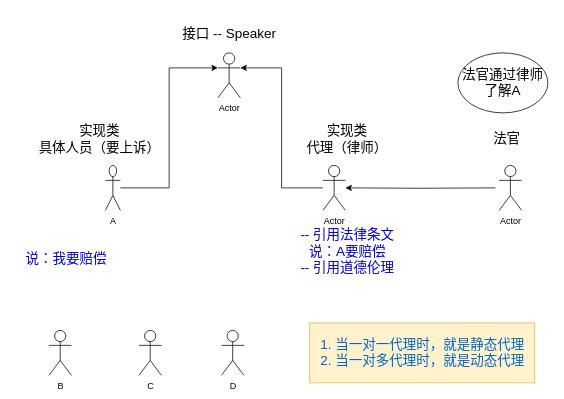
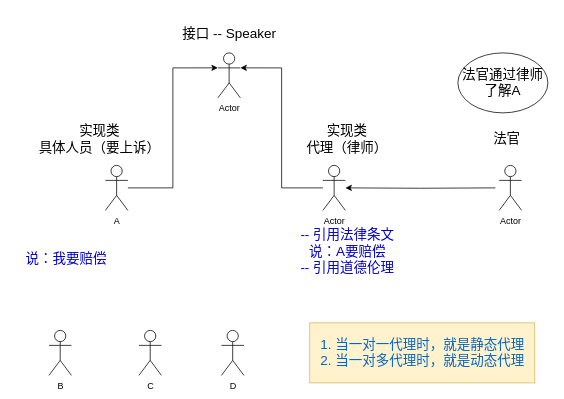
  <mxCell id="0" />
  <mxCell id="1" parent="0" />
  <mxCell id="2" style="edgeStyle=orthogonalEdgeStyle;rounded=0;orthogonalLoop=1;jettySize=auto;html=1;entryX=0;entryY=0.333;entryDx=0;entryDy=0;entryPerimeter=0;fontSize=18;" parent="1" source="3" target="6" edge="1"><mxGeometry relative="1" as="geometry" /></mxCell>
- <mxCell id="3" value="A" style="shape=umlActor;verticalLabelPosition=bottom;verticalAlign=top;html=1;outlineConnect=0;" parent="1" vertex="1"><mxGeometry x="140" y="220" width="20" height="60" as="geometry" /></mxCell>
+ <mxCell id="3" value="A" style="shape=umlActor;verticalLabelPosition=bottom;verticalAlign=top;html=1;outlineConnect=0;" parent="1" vertex="1"><mxGeometry x="140" y="220" width="30" height="60" as="geometry" /></mxCell>
  <mxCell id="4" style="edgeStyle=orthogonalEdgeStyle;rounded=0;orthogonalLoop=1;jettySize=auto;html=1;entryX=1;entryY=0.333;entryDx=0;entryDy=0;entryPerimeter=0;fontSize=18;" parent="1" source="5" target="6" edge="1"><mxGeometry relative="1" as="geometry" /></mxCell>
  <mxCell id="5" value="Actor" style="shape=umlActor;verticalLabelPosition=bottom;verticalAlign=top;html=1;outlineConnect=0;" parent="1" vertex="1"><mxGeometry x="430" y="220" width="30" height="60" as="geometry" /></mxCell>
  <mxCell id="6" value="Actor" style="shape=umlActor;verticalLabelPosition=bottom;verticalAlign=top;html=1;outlineConnect=0;" parent="1" vertex="1"><mxGeometry x="290" y="70" width="30" height="60" as="geometry" /></mxCell>
  <mxCell id="7" value="接口 -- Speaker" style="text;html=1;strokeColor=none;fillColor=none;align=center;verticalAlign=middle;whiteSpace=wrap;rounded=0;fontSize=18;" parent="1" vertex="1"><mxGeometry x="192.5" y="20" width="225" height="50" as="geometry" /></mxCell>
  <mxCell id="8" value="实现类&lt;br&gt;具体人员（要上诉）" style="text;html=1;strokeColor=none;fillColor=none;align=center;verticalAlign=middle;whiteSpace=wrap;rounded=0;fontSize=18;" parent="1" vertex="1"><mxGeometry x="20" y="160" width="225" height="50" as="geometry" /></mxCell>
  <mxCell id="9" value="实现类 &lt;br&gt;代理（律师）" style="text;html=1;strokeColor=none;fillColor=none;align=center;verticalAlign=middle;whiteSpace=wrap;rounded=0;fontSize=18;" parent="1" vertex="1"><mxGeometry x="350" y="160" width="225" height="50" as="geometry" /></mxCell>
  <mxCell id="10" style="edgeStyle=orthogonalEdgeStyle;rounded=0;orthogonalLoop=1;jettySize=auto;html=1;fontSize=18;" parent="1" target="5" edge="1"><mxGeometry relative="1" as="geometry"><mxPoint x="660" y="250" as="sourcePoint" /></mxGeometry></mxCell>
  <mxCell id="11" value="法官" style="text;html=1;strokeColor=none;fillColor=none;align=center;verticalAlign=middle;whiteSpace=wrap;rounded=0;fontSize=18;" parent="1" vertex="1"><mxGeometry x="637.5" y="160" width="75" height="50" as="geometry" /></mxCell>
  <mxCell id="12" value="说：我要赔偿" style="text;html=1;strokeColor=none;fillColor=none;align=center;verticalAlign=middle;whiteSpace=wrap;rounded=0;fontSize=18;fontColor=#0000CC;" parent="1" vertex="1"><mxGeometry x="27.5" y="335" width="120" height="20" as="geometry" /></mxCell>
  <mxCell id="13" value="-- 引用法律条文&lt;br&gt;说：A要赔偿&lt;br&gt;-- 引用道德伦理" style="text;html=1;align=center;verticalAlign=middle;whiteSpace=wrap;rounded=0;fontSize=18;fontColor=#0000CC;" parent="1" vertex="1"><mxGeometry x="324.75" y="300" width="275.5" height="70" as="geometry" /></mxCell>
  <mxCell id="14" value="法官通过律师了解A" style="ellipse;whiteSpace=wrap;html=1;fontSize=18;" parent="1" vertex="1"><mxGeometry x="610" y="70" width="120" height="80" as="geometry" /></mxCell>
  <mxCell id="15" value="B" style="shape=umlActor;verticalLabelPosition=bottom;verticalAlign=top;html=1;outlineConnect=0;" parent="1" vertex="1"><mxGeometry x="64.75" y="440" width="30" height="60" as="geometry" /></mxCell>
  <mxCell id="16" value="C" style="shape=umlActor;verticalLabelPosition=bottom;verticalAlign=top;html=1;outlineConnect=0;" parent="1" vertex="1"><mxGeometry x="184.75" y="440" width="30" height="60" as="geometry" /></mxCell>
  <mxCell id="17" value="D" style="shape=umlActor;verticalLabelPosition=bottom;verticalAlign=top;html=1;outlineConnect=0;" parent="1" vertex="1"><mxGeometry x="294.75" y="440" width="30" height="60" as="geometry" /></mxCell>
  <mxCell id="18" value="1. 当一对一代理时，就是静态代理&lt;br&gt;2. 当一对多代理时，就是动态代理" style="text;html=1;strokeColor=#d6b656;fillColor=#fff2cc;align=center;verticalAlign=middle;whiteSpace=wrap;rounded=0;fontSize=18;fontColor=#0066CC;" parent="1" vertex="1"><mxGeometry x="412.5" y="430" width="300" height="80" as="geometry" /></mxCell>
  <mxCell id="19" value="Actor" style="shape=umlActor;verticalLabelPosition=bottom;verticalAlign=top;html=1;outlineConnect=0;" parent="1" vertex="1"><mxGeometry x="665" y="220" width="30" height="60" as="geometry" /></mxCell>
